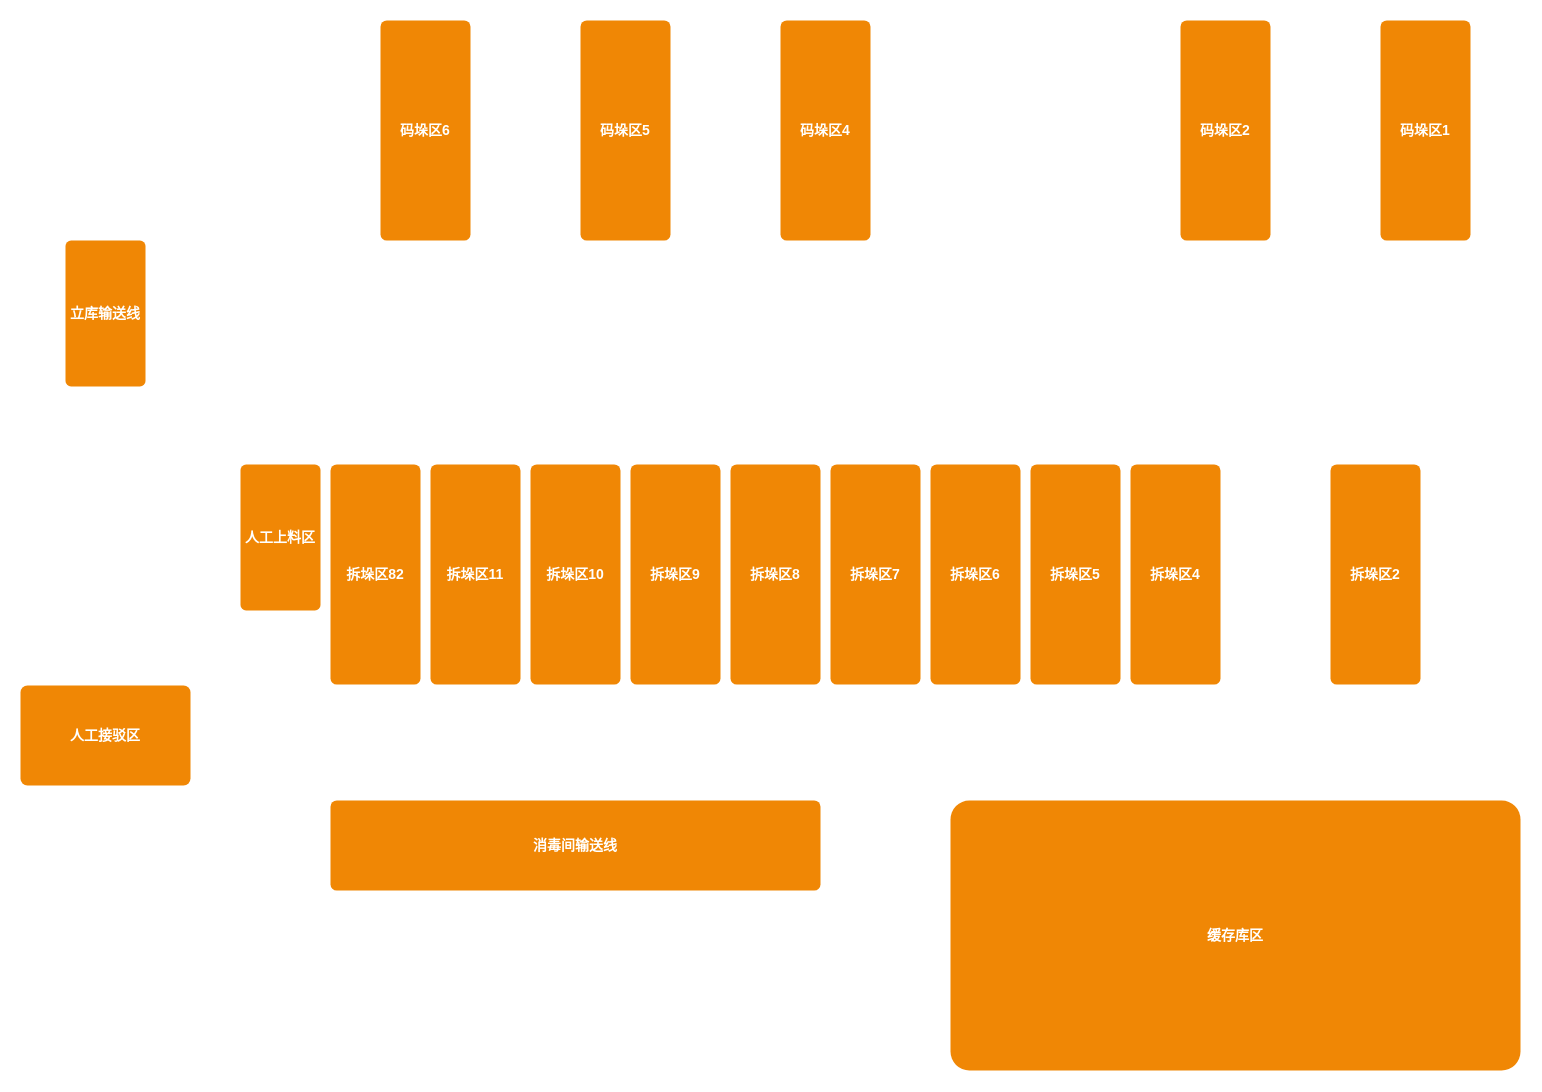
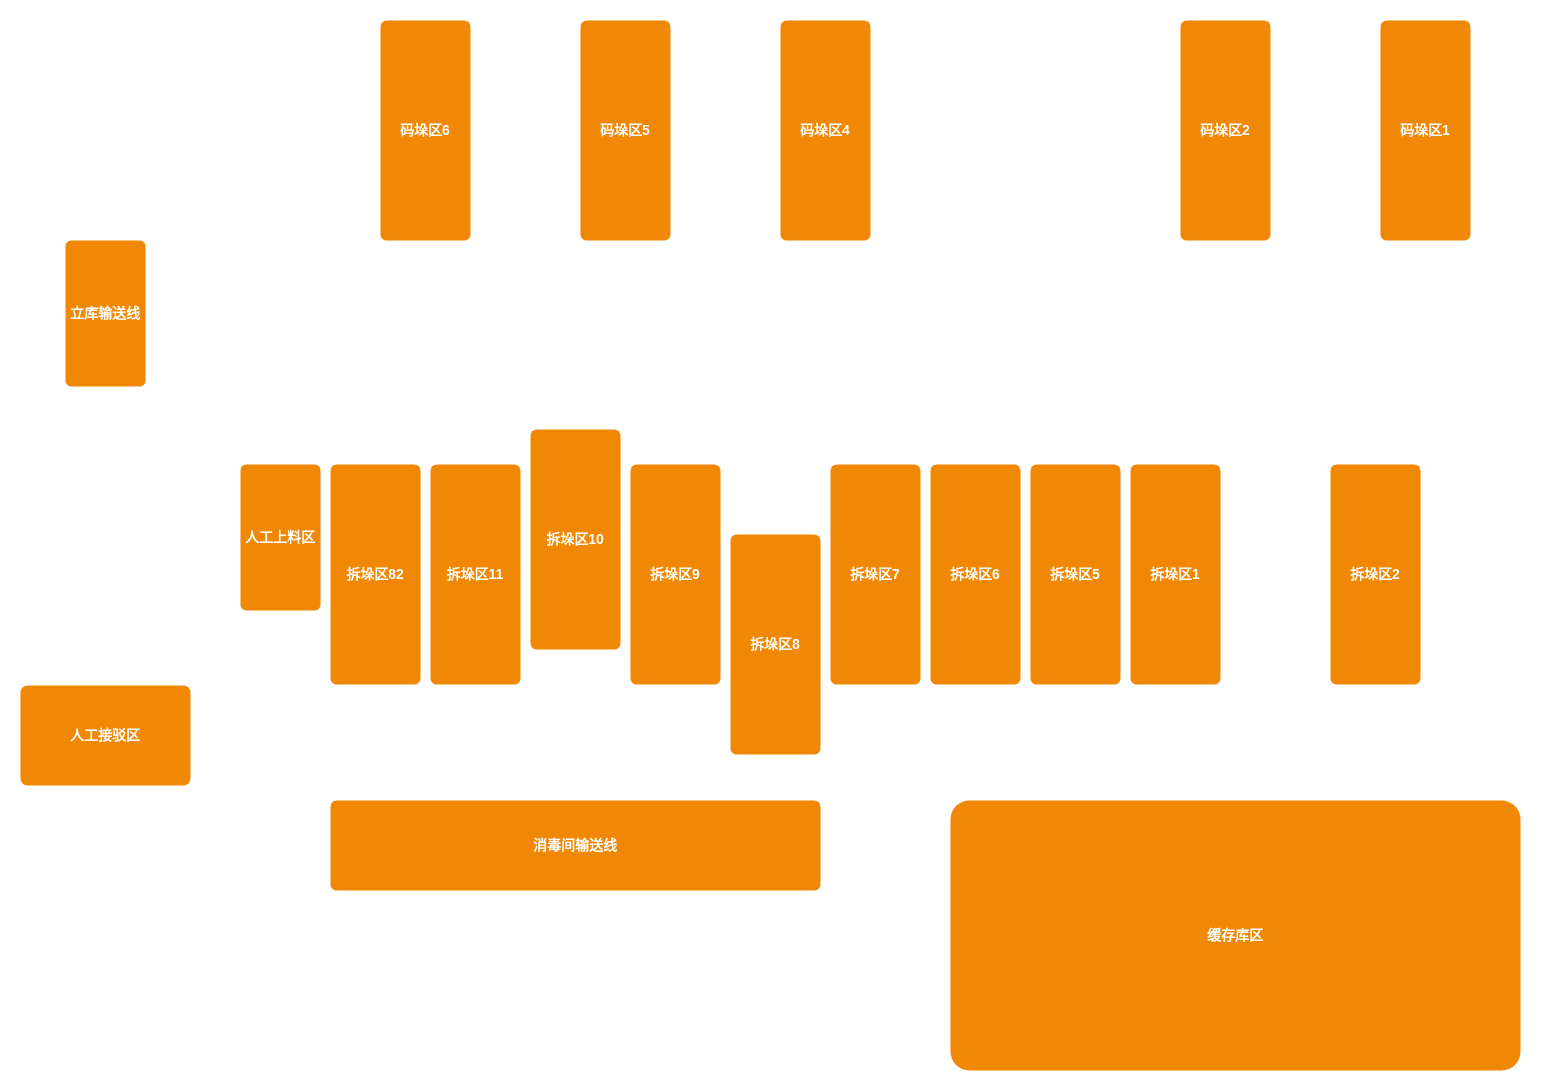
  <mxCell id="0" />
  <mxCell id="1" parent="0" />
  <mxCell id="2" value="消毒间输送线" style="rounded=1;whiteSpace=wrap;html=1;shadow=0;labelBackgroundColor=none;strokeColor=none;strokeWidth=3;fillColor=#F08705;fontFamily=Helvetica;fontSize=14;fontColor=#FFFFFF;align=center;spacing=5;fontStyle=1;arcSize=7;perimeterSpacing=2;" parent="1" vertex="1"><mxGeometry x="330" y="800" width="490" height="90" as="geometry" /></mxCell>
  <mxCell id="3" value="缓存库区" style="rounded=1;whiteSpace=wrap;html=1;shadow=0;labelBackgroundColor=none;strokeColor=none;strokeWidth=3;fillColor=#F08705;fontFamily=Helvetica;fontSize=14;fontColor=#FFFFFF;align=center;spacing=5;fontStyle=1;arcSize=7;perimeterSpacing=2;" parent="1" vertex="1"><mxGeometry x="950" y="800" width="570" height="270" as="geometry" /></mxCell>
- <mxCell id="4" value="拆垛区4" style="rounded=1;whiteSpace=wrap;html=1;shadow=0;labelBackgroundColor=none;strokeColor=none;strokeWidth=3;fillColor=#F08705;fontFamily=Helvetica;fontSize=14;fontColor=#FFFFFF;align=center;spacing=5;fontStyle=1;arcSize=7;perimeterSpacing=2;" parent="1" vertex="1"><mxGeometry x="1130" y="464" width="90" height="220" as="geometry" /></mxCell>
+ <mxCell id="4" value="拆垛区1" style="rounded=1;whiteSpace=wrap;html=1;shadow=0;labelBackgroundColor=none;strokeColor=none;strokeWidth=3;fillColor=#F08705;fontFamily=Helvetica;fontSize=14;fontColor=#FFFFFF;align=center;spacing=5;fontStyle=1;arcSize=7;perimeterSpacing=2;" parent="1" vertex="1"><mxGeometry x="1130" y="464" width="90" height="220" as="geometry" /></mxCell>
  <mxCell id="5" value="拆垛区5" style="rounded=1;whiteSpace=wrap;html=1;shadow=0;labelBackgroundColor=none;strokeColor=none;strokeWidth=3;fillColor=#F08705;fontFamily=Helvetica;fontSize=14;fontColor=#FFFFFF;align=center;spacing=5;fontStyle=1;arcSize=7;perimeterSpacing=2;" vertex="1" parent="1"><mxGeometry x="1030" y="464" width="90" height="220" as="geometry" /></mxCell>
  <mxCell id="6" value="拆垛区6" style="rounded=1;whiteSpace=wrap;html=1;shadow=0;labelBackgroundColor=none;strokeColor=none;strokeWidth=3;fillColor=#F08705;fontFamily=Helvetica;fontSize=14;fontColor=#FFFFFF;align=center;spacing=5;fontStyle=1;arcSize=7;perimeterSpacing=2;" vertex="1" parent="1"><mxGeometry x="930" y="464" width="90" height="220" as="geometry" /></mxCell>
  <mxCell id="7" value="拆垛区7" style="rounded=1;whiteSpace=wrap;html=1;shadow=0;labelBackgroundColor=none;strokeColor=none;strokeWidth=3;fillColor=#F08705;fontFamily=Helvetica;fontSize=14;fontColor=#FFFFFF;align=center;spacing=5;fontStyle=1;arcSize=7;perimeterSpacing=2;" vertex="1" parent="1"><mxGeometry x="830" y="464" width="90" height="220" as="geometry" /></mxCell>
- <mxCell id="8" value="拆垛区8" style="rounded=1;whiteSpace=wrap;html=1;shadow=0;labelBackgroundColor=none;strokeColor=none;strokeWidth=3;fillColor=#F08705;fontFamily=Helvetica;fontSize=14;fontColor=#FFFFFF;align=center;spacing=5;fontStyle=1;arcSize=7;perimeterSpacing=2;" vertex="1" parent="1"><mxGeometry x="730" y="464" width="90" height="220" as="geometry" /></mxCell>
+ <mxCell id="8" value="拆垛区8" style="rounded=1;whiteSpace=wrap;html=1;shadow=0;labelBackgroundColor=none;strokeColor=none;strokeWidth=3;fillColor=#F08705;fontFamily=Helvetica;fontSize=14;fontColor=#FFFFFF;align=center;spacing=5;fontStyle=1;arcSize=7;perimeterSpacing=2;" vertex="1" parent="1"><mxGeometry x="730" y="534" width="90" height="220" as="geometry" /></mxCell>
  <mxCell id="9" value="拆垛区9" style="rounded=1;whiteSpace=wrap;html=1;shadow=0;labelBackgroundColor=none;strokeColor=none;strokeWidth=3;fillColor=#F08705;fontFamily=Helvetica;fontSize=14;fontColor=#FFFFFF;align=center;spacing=5;fontStyle=1;arcSize=7;perimeterSpacing=2;" vertex="1" parent="1"><mxGeometry x="630" y="464" width="90" height="220" as="geometry" /></mxCell>
- <mxCell id="10" value="拆垛区10" style="rounded=1;whiteSpace=wrap;html=1;shadow=0;labelBackgroundColor=none;strokeColor=none;strokeWidth=3;fillColor=#F08705;fontFamily=Helvetica;fontSize=14;fontColor=#FFFFFF;align=center;spacing=5;fontStyle=1;arcSize=7;perimeterSpacing=2;" vertex="1" parent="1"><mxGeometry x="530" y="464" width="90" height="220" as="geometry" /></mxCell>
+ <mxCell id="10" value="拆垛区10" style="rounded=1;whiteSpace=wrap;html=1;shadow=0;labelBackgroundColor=none;strokeColor=none;strokeWidth=3;fillColor=#F08705;fontFamily=Helvetica;fontSize=14;fontColor=#FFFFFF;align=center;spacing=5;fontStyle=1;arcSize=7;perimeterSpacing=2;" vertex="1" parent="1"><mxGeometry x="530" y="429" width="90" height="220" as="geometry" /></mxCell>
  <mxCell id="11" value="拆垛区11" style="rounded=1;whiteSpace=wrap;html=1;shadow=0;labelBackgroundColor=none;strokeColor=none;strokeWidth=3;fillColor=#F08705;fontFamily=Helvetica;fontSize=14;fontColor=#FFFFFF;align=center;spacing=5;fontStyle=1;arcSize=7;perimeterSpacing=2;" vertex="1" parent="1"><mxGeometry x="430" y="464" width="90" height="220" as="geometry" /></mxCell>
  <mxCell id="12" value="拆垛区82" style="rounded=1;whiteSpace=wrap;html=1;shadow=0;labelBackgroundColor=none;strokeColor=none;strokeWidth=3;fillColor=#F08705;fontFamily=Helvetica;fontSize=14;fontColor=#FFFFFF;align=center;spacing=5;fontStyle=1;arcSize=7;perimeterSpacing=2;" vertex="1" parent="1"><mxGeometry x="330" y="464" width="90" height="220" as="geometry" /></mxCell>
  <mxCell id="13" value="拆垛区2" style="rounded=1;whiteSpace=wrap;html=1;shadow=0;labelBackgroundColor=none;strokeColor=none;strokeWidth=3;fillColor=#F08705;fontFamily=Helvetica;fontSize=14;fontColor=#FFFFFF;align=center;spacing=5;fontStyle=1;arcSize=7;perimeterSpacing=2;" vertex="1" parent="1"><mxGeometry x="1330" y="464" width="90" height="220" as="geometry" /></mxCell>
  <mxCell id="14" value="人工接驳区" style="rounded=1;whiteSpace=wrap;html=1;shadow=0;labelBackgroundColor=none;strokeColor=none;strokeWidth=3;fillColor=#F08705;fontFamily=Helvetica;fontSize=14;fontColor=#FFFFFF;align=center;spacing=5;fontStyle=1;arcSize=7;perimeterSpacing=2;" vertex="1" parent="1"><mxGeometry x="20" y="685" width="170" height="100" as="geometry" /></mxCell>
  <mxCell id="15" value="人工上料区" style="rounded=1;whiteSpace=wrap;html=1;shadow=0;labelBackgroundColor=none;strokeColor=none;strokeWidth=3;fillColor=#F08705;fontFamily=Helvetica;fontSize=14;fontColor=#FFFFFF;align=center;spacing=5;fontStyle=1;arcSize=7;perimeterSpacing=2;" vertex="1" parent="1"><mxGeometry x="240" y="464" width="80" height="146" as="geometry" /></mxCell>
  <mxCell id="16" value="立库输送线" style="rounded=1;whiteSpace=wrap;html=1;shadow=0;labelBackgroundColor=none;strokeColor=none;strokeWidth=3;fillColor=#F08705;fontFamily=Helvetica;fontSize=14;fontColor=#FFFFFF;align=center;spacing=5;fontStyle=1;arcSize=7;perimeterSpacing=2;" vertex="1" parent="1"><mxGeometry x="65" y="240" width="80" height="146" as="geometry" /></mxCell>
  <mxCell id="17" value="码垛区6" style="rounded=1;whiteSpace=wrap;html=1;shadow=0;labelBackgroundColor=none;strokeColor=none;strokeWidth=3;fillColor=#F08705;fontFamily=Helvetica;fontSize=14;fontColor=#FFFFFF;align=center;spacing=5;fontStyle=1;arcSize=7;perimeterSpacing=2;" vertex="1" parent="1"><mxGeometry x="380" y="20" width="90" height="220" as="geometry" /></mxCell>
  <mxCell id="18" value="码垛区5" style="rounded=1;whiteSpace=wrap;html=1;shadow=0;labelBackgroundColor=none;strokeColor=none;strokeWidth=3;fillColor=#F08705;fontFamily=Helvetica;fontSize=14;fontColor=#FFFFFF;align=center;spacing=5;fontStyle=1;arcSize=7;perimeterSpacing=2;" vertex="1" parent="1"><mxGeometry x="580" y="20" width="90" height="220" as="geometry" /></mxCell>
  <mxCell id="19" value="码垛区4" style="rounded=1;whiteSpace=wrap;html=1;shadow=0;labelBackgroundColor=none;strokeColor=none;strokeWidth=3;fillColor=#F08705;fontFamily=Helvetica;fontSize=14;fontColor=#FFFFFF;align=center;spacing=5;fontStyle=1;arcSize=7;perimeterSpacing=2;" vertex="1" parent="1"><mxGeometry x="780" y="20" width="90" height="220" as="geometry" /></mxCell>
  <mxCell id="20" value="码垛区2" style="rounded=1;whiteSpace=wrap;html=1;shadow=0;labelBackgroundColor=none;strokeColor=none;strokeWidth=3;fillColor=#F08705;fontFamily=Helvetica;fontSize=14;fontColor=#FFFFFF;align=center;spacing=5;fontStyle=1;arcSize=7;perimeterSpacing=2;" vertex="1" parent="1"><mxGeometry x="1180" y="20" width="90" height="220" as="geometry" /></mxCell>
  <mxCell id="21" value="码垛区1" style="rounded=1;whiteSpace=wrap;html=1;shadow=0;labelBackgroundColor=none;strokeColor=none;strokeWidth=3;fillColor=#F08705;fontFamily=Helvetica;fontSize=14;fontColor=#FFFFFF;align=center;spacing=5;fontStyle=1;arcSize=7;perimeterSpacing=2;" vertex="1" parent="1"><mxGeometry x="1380" y="20" width="90" height="220" as="geometry" /></mxCell>
